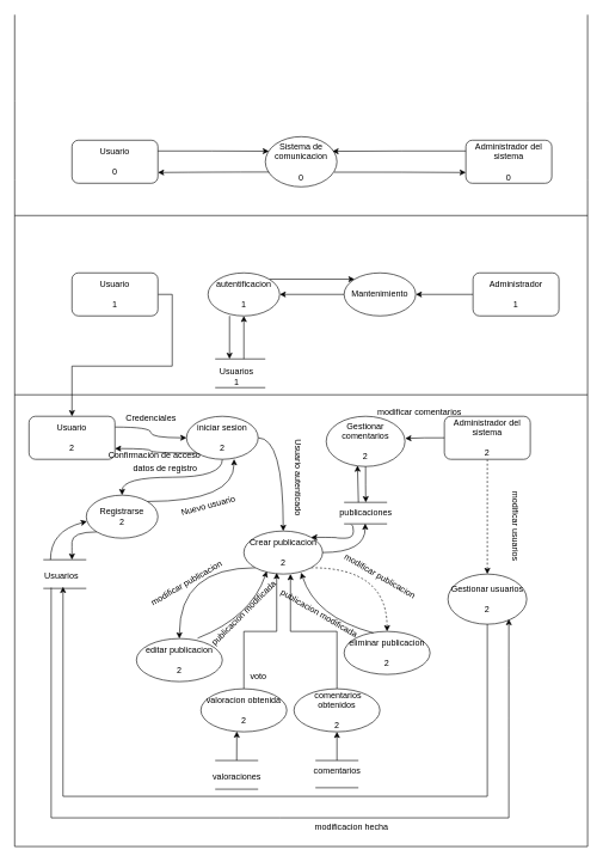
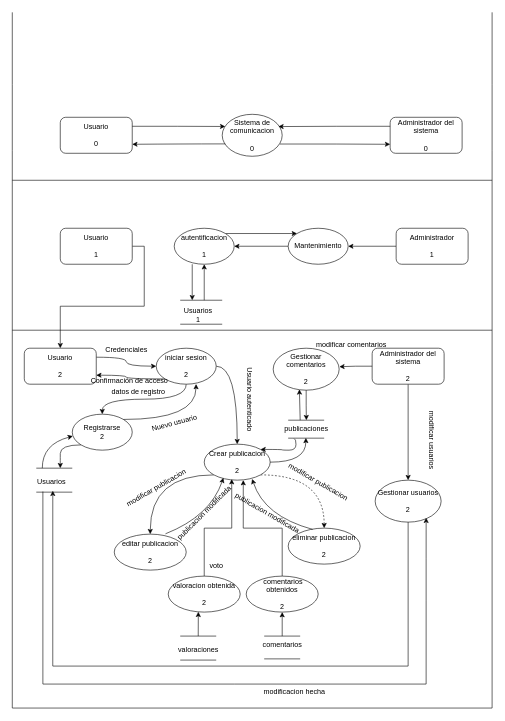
  <mxCell id="0" />
  <mxCell id="1" parent="0" />
  <mxCell id="2" value="Sistema de comunicacion&lt;div&gt;&lt;br&gt;&lt;/div&gt;&lt;div&gt;0&lt;/div&gt;" style="ellipse;whiteSpace=wrap;html=1;" vertex="1" parent="1"><mxGeometry x="370" y="190" width="100" height="70" as="geometry" /></mxCell>
  <mxCell id="3" value="Usuario&lt;div&gt;&lt;br&gt;&lt;/div&gt;&lt;div&gt;0&lt;/div&gt;" style="rounded=1;whiteSpace=wrap;html=1;" vertex="1" parent="1"><mxGeometry x="100" y="195" width="120" height="60" as="geometry" /></mxCell>
  <mxCell id="4" value="&lt;span data-end=&quot;494&quot; data-start=&quot;465&quot;&gt;Administrador del sistema&lt;/span&gt;&lt;div&gt;&lt;span data-end=&quot;494&quot; data-start=&quot;465&quot;&gt;&lt;br&gt;&lt;/span&gt;&lt;/div&gt;&lt;div&gt;&lt;span data-end=&quot;494&quot; data-start=&quot;465&quot;&gt;0&lt;/span&gt;&lt;/div&gt;" style="rounded=1;whiteSpace=wrap;html=1;" vertex="1" parent="1"><mxGeometry x="650" y="195" width="120" height="60" as="geometry" /></mxCell>
  <mxCell id="5" style="edgeStyle=orthogonalEdgeStyle;rounded=0;orthogonalLoop=1;jettySize=auto;html=1;exitX=1;exitY=0.25;exitDx=0;exitDy=0;entryX=0.05;entryY=0.29;entryDx=0;entryDy=0;entryPerimeter=0;" edge="1" parent="1" source="3" target="2"><mxGeometry relative="1" as="geometry" /></mxCell>
  <mxCell id="6" style="edgeStyle=orthogonalEdgeStyle;rounded=0;orthogonalLoop=1;jettySize=auto;html=1;exitX=0.053;exitY=0.705;exitDx=0;exitDy=0;entryX=1;entryY=0.75;entryDx=0;entryDy=0;exitPerimeter=0;curved=1;" edge="1" parent="1" source="2" target="3"><mxGeometry relative="1" as="geometry" /></mxCell>
  <mxCell id="7" style="edgeStyle=orthogonalEdgeStyle;rounded=0;orthogonalLoop=1;jettySize=auto;html=1;exitX=0;exitY=0.25;exitDx=0;exitDy=0;entryX=0.937;entryY=0.292;entryDx=0;entryDy=0;entryPerimeter=0;" edge="1" parent="1" source="4" target="2"><mxGeometry relative="1" as="geometry" /></mxCell>
  <mxCell id="8" style="edgeStyle=orthogonalEdgeStyle;rounded=0;orthogonalLoop=1;jettySize=auto;html=1;exitX=0.96;exitY=0.708;exitDx=0;exitDy=0;entryX=0;entryY=0.75;entryDx=0;entryDy=0;exitPerimeter=0;" edge="1" parent="1" source="2" target="4"><mxGeometry relative="1" as="geometry" /></mxCell>
  <mxCell id="9" value="" style="endArrow=none;html=1;rounded=0;" edge="1" parent="1"><mxGeometry width="50" height="50" relative="1" as="geometry"><mxPoint y="1180" as="sourcePoint" x="20" /><mxPoint as="targetPoint" x="20" y="20" /><Array as="points"><mxPoint y="250" x="20" /><mxPoint y="140" x="20" /></Array></mxGeometry></mxCell>
  <mxCell id="10" value="" style="endArrow=none;html=1;rounded=0;" edge="1" parent="1"><mxGeometry width="50" height="50" relative="1" as="geometry"><mxPoint y="1180" as="sourcePoint" x="20" /><mxPoint x="820" y="1180" as="targetPoint" /></mxGeometry></mxCell>
  <mxCell id="11" value="" style="endArrow=none;html=1;rounded=0;" edge="1" parent="1"><mxGeometry width="50" height="50" relative="1" as="geometry"><mxPoint x="820" y="1180" as="sourcePoint" /><mxPoint x="820" as="targetPoint" y="20" /><Array as="points"><mxPoint x="820" y="250" /><mxPoint x="820" y="140" /></Array></mxGeometry></mxCell>
  <mxCell id="12" value="" style="endArrow=none;html=1;rounded=0;" edge="1" parent="1"><mxGeometry width="50" height="50" relative="1" as="geometry"><mxPoint y="300" as="sourcePoint" x="20" /><mxPoint x="820" y="300" as="targetPoint" /></mxGeometry></mxCell>
  <mxCell id="13" style="edgeStyle=orthogonalEdgeStyle;rounded=0;orthogonalLoop=1;jettySize=auto;html=1;exitX=1;exitY=0.5;exitDx=0;exitDy=0;" edge="1" parent="1" source="14" target="28"><mxGeometry relative="1" as="geometry" /></mxCell>
  <mxCell id="14" value="Usuario&lt;div&gt;&lt;br&gt;&lt;/div&gt;&lt;div&gt;1&lt;/div&gt;" style="rounded=1;whiteSpace=wrap;html=1;" vertex="1" parent="1"><mxGeometry x="100" y="380" width="120" height="60" as="geometry" /></mxCell>
  <mxCell id="15" style="edgeStyle=orthogonalEdgeStyle;rounded=0;orthogonalLoop=1;jettySize=auto;html=1;exitX=0;exitY=0.5;exitDx=0;exitDy=0;" edge="1" parent="1" source="16" target="20"><mxGeometry relative="1" as="geometry" /></mxCell>
  <mxCell id="16" value="Administrador&lt;div&gt;&lt;br&gt;&lt;/div&gt;&lt;div&gt;1&lt;/div&gt;" style="rounded=1;whiteSpace=wrap;html=1;" vertex="1" parent="1"><mxGeometry x="660" y="380" width="120" height="60" as="geometry" /></mxCell>
  <mxCell id="17" style="edgeStyle=orthogonalEdgeStyle;rounded=0;orthogonalLoop=1;jettySize=auto;html=1;exitX=1;exitY=0;exitDx=0;exitDy=0;entryX=0;entryY=0;entryDx=0;entryDy=0;" edge="1" parent="1" source="18" target="20"><mxGeometry relative="1" as="geometry" /></mxCell>
  <mxCell id="18" value="autentificacion&lt;div&gt;&lt;br&gt;&lt;/div&gt;&lt;div&gt;1&lt;/div&gt;" style="ellipse;whiteSpace=wrap;html=1;" vertex="1" parent="1"><mxGeometry x="290" y="380" width="100" height="60" as="geometry" /></mxCell>
  <mxCell id="19" style="edgeStyle=orthogonalEdgeStyle;rounded=0;orthogonalLoop=1;jettySize=auto;html=1;exitX=0;exitY=0.5;exitDx=0;exitDy=0;entryX=1;entryY=0.5;entryDx=0;entryDy=0;" edge="1" parent="1" source="20" target="18"><mxGeometry relative="1" as="geometry" /></mxCell>
  <mxCell id="20" value="Mantenimiento" style="ellipse;whiteSpace=wrap;html=1;" vertex="1" parent="1"><mxGeometry x="480" y="380" width="100" height="60" as="geometry" /></mxCell>
  <mxCell id="21" value="" style="endArrow=none;html=1;rounded=0;" edge="1" parent="1"><mxGeometry width="50" height="50" relative="1" as="geometry"><mxPoint x="300" y="500" as="sourcePoint" /><mxPoint x="370" y="500" as="targetPoint" /></mxGeometry></mxCell>
  <mxCell id="22" value="" style="endArrow=none;html=1;rounded=0;" edge="1" parent="1"><mxGeometry width="50" height="50" relative="1" as="geometry"><mxPoint x="300" y="540" as="sourcePoint" /><mxPoint x="370" y="540" as="targetPoint" /></mxGeometry></mxCell>
  <mxCell id="23" value="Usuarios&lt;div&gt;1&lt;/div&gt;" style="text;html=1;align=center;verticalAlign=middle;whiteSpace=wrap;rounded=0;" vertex="1" parent="1"><mxGeometry x="300" y="510" width="60" height="30" as="geometry" /></mxCell>
  <mxCell id="24" value="" style="endArrow=classic;html=1;rounded=0;" edge="1" parent="1"><mxGeometry width="50" height="50" relative="1" as="geometry"><mxPoint x="320" y="440" as="sourcePoint" /><mxPoint x="320" y="500" as="targetPoint" /></mxGeometry></mxCell>
  <mxCell id="25" value="" style="endArrow=classic;html=1;rounded=0;entryX=0.5;entryY=1;entryDx=0;entryDy=0;" edge="1" parent="1" target="18"><mxGeometry width="50" height="50" relative="1" as="geometry"><mxPoint x="340" y="500" as="sourcePoint" /><mxPoint x="390" y="450" as="targetPoint" /></mxGeometry></mxCell>
  <mxCell id="26" value="" style="endArrow=none;html=1;rounded=0;" edge="1" parent="1"><mxGeometry width="50" height="50" relative="1" as="geometry"><mxPoint y="550" as="sourcePoint" x="20" /><mxPoint x="820" y="550" as="targetPoint" /></mxGeometry></mxCell>
  <mxCell id="27" style="edgeStyle=orthogonalEdgeStyle;rounded=0;orthogonalLoop=1;jettySize=auto;html=1;exitX=1;exitY=0.25;exitDx=0;exitDy=0;entryX=0;entryY=0.5;entryDx=0;entryDy=0;curved=1;" edge="1" parent="1" source="28" target="34"><mxGeometry relative="1" as="geometry" /></mxCell>
  <mxCell id="28" value="Usuario&lt;div&gt;&lt;br&gt;&lt;/div&gt;&lt;div&gt;2&lt;/div&gt;" style="rounded=1;whiteSpace=wrap;html=1;" vertex="1" parent="1"><mxGeometry x="40" y="580" width="120" height="60" as="geometry" /></mxCell>
- <mxCell id="29" style="edgeStyle=orthogonalEdgeStyle;rounded=0;orthogonalLoop=1;jettySize=auto;html=1;exitX=0.5;exitY=1;exitDx=0;exitDy=0;entryX=0.5;entryY=0;entryDx=0;entryDy=0;dashed=1;" edge="1" parent="1" source="30" target="65"><mxGeometry relative="1" as="geometry" /></mxCell>
+ <mxCell id="29" style="edgeStyle=orthogonalEdgeStyle;rounded=0;orthogonalLoop=1;jettySize=auto;html=1;exitX=0.5;exitY=1;exitDx=0;exitDy=0;entryX=0.5;entryY=0;entryDx=0;entryDy=0;" edge="1" parent="1" source="30" target="65"><mxGeometry relative="1" as="geometry" /></mxCell>
  <mxCell id="30" value="Administrador del sistema&lt;div&gt;&lt;br&gt;&lt;/div&gt;&lt;div&gt;2&lt;/div&gt;" style="rounded=1;whiteSpace=wrap;html=1;" vertex="1" parent="1"><mxGeometry x="620" y="580" width="120" height="60" as="geometry" /></mxCell>
  <mxCell id="31" style="edgeStyle=orthogonalEdgeStyle;rounded=0;orthogonalLoop=1;jettySize=auto;html=1;exitX=0;exitY=1;exitDx=0;exitDy=0;entryX=1;entryY=0.75;entryDx=0;entryDy=0;curved=1;" edge="1" parent="1" source="34" target="28"><mxGeometry relative="1" as="geometry" /></mxCell>
  <mxCell id="32" style="edgeStyle=orthogonalEdgeStyle;rounded=0;orthogonalLoop=1;jettySize=auto;html=1;exitX=0.5;exitY=1;exitDx=0;exitDy=0;entryX=0.5;entryY=0;entryDx=0;entryDy=0;curved=1;" edge="1" parent="1" source="34" target="36"><mxGeometry relative="1" as="geometry" /></mxCell>
  <mxCell id="33" style="edgeStyle=orthogonalEdgeStyle;rounded=0;orthogonalLoop=1;jettySize=auto;html=1;exitX=1;exitY=0.5;exitDx=0;exitDy=0;entryX=0.5;entryY=0;entryDx=0;entryDy=0;curved=1;" edge="1" parent="1" source="34" target="44"><mxGeometry relative="1" as="geometry" /></mxCell>
  <mxCell id="34" value="iniciar sesion&lt;div&gt;&lt;br&gt;&lt;/div&gt;&lt;div&gt;2&lt;/div&gt;" style="ellipse;whiteSpace=wrap;html=1;" vertex="1" parent="1"><mxGeometry x="260" y="580" width="100" height="60" as="geometry" /></mxCell>
  <mxCell id="35" style="edgeStyle=orthogonalEdgeStyle;rounded=0;orthogonalLoop=1;jettySize=auto;html=1;exitX=0;exitY=1;exitDx=0;exitDy=0;curved=1;" edge="1" parent="1" source="36"><mxGeometry relative="1" as="geometry"><mxPoint x="100" y="780" as="targetPoint" /></mxGeometry></mxCell>
  <mxCell id="36" value="&lt;div&gt;Registrarse&lt;/div&gt;&lt;div&gt;2&lt;/div&gt;" style="ellipse;whiteSpace=wrap;html=1;" vertex="1" parent="1"><mxGeometry x="120" y="690" width="100" height="60" as="geometry" /></mxCell>
  <mxCell id="37" style="edgeStyle=orthogonalEdgeStyle;rounded=0;orthogonalLoop=1;jettySize=auto;html=1;exitX=1;exitY=0;exitDx=0;exitDy=0;entryX=0.664;entryY=0.996;entryDx=0;entryDy=0;entryPerimeter=0;curved=1;" edge="1" parent="1" source="36" target="34"><mxGeometry relative="1" as="geometry" /></mxCell>
  <mxCell id="38" value="" style="endArrow=none;html=1;rounded=0;" edge="1" parent="1"><mxGeometry width="50" height="50" relative="1" as="geometry"><mxPoint x="60" y="780" as="sourcePoint" /><mxPoint x="120" y="780" as="targetPoint" /></mxGeometry></mxCell>
  <mxCell id="39" value="" style="endArrow=none;html=1;rounded=0;" edge="1" parent="1"><mxGeometry width="50" height="50" relative="1" as="geometry"><mxPoint x="60" y="820" as="sourcePoint" /><mxPoint x="120" y="820" as="targetPoint" /></mxGeometry></mxCell>
  <mxCell id="40" value="Usuarios" style="text;html=1;align=center;verticalAlign=middle;resizable=0;points=[];autosize=1;strokeColor=none;fillColor=none;" vertex="1" parent="1"><mxGeometry x="50" y="788" width="70" height="30" as="geometry" /></mxCell>
  <mxCell id="41" value="" style="endArrow=classic;html=1;rounded=0;curved=1;entryX=0.009;entryY=0.61;entryDx=0;entryDy=0;entryPerimeter=0;" edge="1" parent="1" target="36"><mxGeometry width="50" height="50" relative="1" as="geometry"><mxPoint x="70" y="780" as="sourcePoint" /><mxPoint x="120" y="730" as="targetPoint" /><Array as="points"><mxPoint x="70" y="740" /></Array></mxGeometry></mxCell>
  <mxCell id="42" style="edgeStyle=orthogonalEdgeStyle;rounded=0;orthogonalLoop=1;jettySize=auto;html=1;exitX=0;exitY=1;exitDx=0;exitDy=0;entryX=0.5;entryY=0;entryDx=0;entryDy=0;curved=1;" edge="1" parent="1" source="44" target="49"><mxGeometry relative="1" as="geometry" /></mxCell>
  <mxCell id="43" style="edgeStyle=orthogonalEdgeStyle;rounded=0;orthogonalLoop=1;jettySize=auto;html=1;exitX=1;exitY=1;exitDx=0;exitDy=0;entryX=0.5;entryY=0;entryDx=0;entryDy=0;curved=1;dashed=1;" edge="1" parent="1" source="44" target="50"><mxGeometry relative="1" as="geometry" /></mxCell>
  <mxCell id="44" value="&lt;div&gt;Crear publicacion&lt;/div&gt;&lt;div&gt;&lt;br&gt;&lt;/div&gt;&lt;div&gt;2&lt;/div&gt;" style="ellipse;whiteSpace=wrap;html=1;" vertex="1" parent="1"><mxGeometry x="340" y="740" width="110" height="60" as="geometry" /></mxCell>
  <mxCell id="45" value="Nuevo usuario" style="text;html=1;align=center;verticalAlign=middle;resizable=0;points=[];autosize=1;strokeColor=none;fillColor=none;rotation=-15;" vertex="1" parent="1"><mxGeometry x="240" y="690" width="100" height="30" as="geometry" /></mxCell>
  <mxCell id="46" value="" style="endArrow=none;html=1;rounded=0;" edge="1" parent="1"><mxGeometry width="50" height="50" relative="1" as="geometry"><mxPoint x="480" y="700" as="sourcePoint" /><mxPoint x="540" y="700" as="targetPoint" /></mxGeometry></mxCell>
  <mxCell id="47" value="" style="endArrow=none;html=1;rounded=0;" edge="1" parent="1"><mxGeometry width="50" height="50" relative="1" as="geometry"><mxPoint x="480" y="730" as="sourcePoint" /><mxPoint x="540" y="730" as="targetPoint" /></mxGeometry></mxCell>
  <mxCell id="48" value="publicaciones" style="text;html=1;align=center;verticalAlign=middle;resizable=0;points=[];autosize=1;strokeColor=none;fillColor=none;" vertex="1" parent="1"><mxGeometry x="460" y="700" width="100" height="30" as="geometry" /></mxCell>
  <mxCell id="49" value="&lt;div&gt;editar publicacion&lt;/div&gt;&lt;div&gt;&lt;br&gt;&lt;/div&gt;&lt;div&gt;2&lt;/div&gt;" style="ellipse;whiteSpace=wrap;html=1;" vertex="1" parent="1"><mxGeometry x="190" y="890" width="120" height="60" as="geometry" /></mxCell>
  <mxCell id="50" value="&lt;div&gt;eliminar publicacion&lt;/div&gt;&lt;div&gt;&lt;br&gt;&lt;/div&gt;&lt;div&gt;2&lt;/div&gt;" style="ellipse;whiteSpace=wrap;html=1;" vertex="1" parent="1"><mxGeometry x="480" y="880" width="120" height="60" as="geometry" /></mxCell>
  <mxCell id="51" value="" style="endArrow=classic;html=1;rounded=0;entryX=0.291;entryY=0.936;entryDx=0;entryDy=0;entryPerimeter=0;curved=1;exitX=0.712;exitY=-0.009;exitDx=0;exitDy=0;exitPerimeter=0;" edge="1" parent="1" source="49" target="44"><mxGeometry width="50" height="50" relative="1" as="geometry"><mxPoint x="290" y="880" as="sourcePoint" /><mxPoint x="340" y="830" as="targetPoint" /><Array as="points"><mxPoint x="350" y="860" /></Array></mxGeometry></mxCell>
  <mxCell id="52" value="" style="endArrow=classic;html=1;rounded=0;curved=1;exitX=0.339;exitY=0.035;exitDx=0;exitDy=0;exitPerimeter=0;" edge="1" parent="1" source="50"><mxGeometry width="50" height="50" relative="1" as="geometry"><mxPoint x="510" y="880" as="sourcePoint" /><mxPoint x="420" y="798" as="targetPoint" /><Array as="points"><mxPoint x="440" y="860" /></Array></mxGeometry></mxCell>
  <mxCell id="53" value="&lt;div&gt;valoracion obtenida&lt;/div&gt;&lt;div&gt;&lt;br&gt;&lt;/div&gt;&lt;div&gt;2&lt;/div&gt;" style="ellipse;whiteSpace=wrap;html=1;" vertex="1" parent="1"><mxGeometry x="280" y="960" width="120" height="60" as="geometry" /></mxCell>
  <mxCell id="54" style="edgeStyle=orthogonalEdgeStyle;rounded=0;orthogonalLoop=1;jettySize=auto;html=1;exitX=0.5;exitY=0;exitDx=0;exitDy=0;entryX=0.417;entryY=0.973;entryDx=0;entryDy=0;entryPerimeter=0;" edge="1" parent="1" source="53" target="44"><mxGeometry relative="1" as="geometry" /></mxCell>
  <mxCell id="55" style="edgeStyle=orthogonalEdgeStyle;rounded=0;orthogonalLoop=1;jettySize=auto;html=1;exitX=0.5;exitY=0;exitDx=0;exitDy=0;entryX=0.592;entryY=1;entryDx=0;entryDy=0;entryPerimeter=0;" edge="1" parent="1" source="56" target="44"><mxGeometry relative="1" as="geometry" /></mxCell>
  <mxCell id="56" value="&lt;div&gt;&amp;nbsp;comentarios obtenidos&lt;/div&gt;&lt;div&gt;&lt;br&gt;&lt;/div&gt;&lt;div&gt;&lt;span style=&quot;background-color: transparent; color: light-dark(rgb(0, 0, 0), rgb(255, 255, 255));&quot;&gt;2&lt;/span&gt;&lt;/div&gt;" style="ellipse;whiteSpace=wrap;html=1;" vertex="1" parent="1"><mxGeometry x="410" y="960" width="120" height="60" as="geometry" /></mxCell>
  <mxCell id="57" value="" style="endArrow=none;html=1;rounded=0;" edge="1" parent="1"><mxGeometry width="50" height="50" relative="1" as="geometry"><mxPoint x="300" y="1060" as="sourcePoint" /><mxPoint x="360" y="1060" as="targetPoint" /></mxGeometry></mxCell>
  <mxCell id="58" value="" style="endArrow=none;html=1;rounded=0;" edge="1" parent="1"><mxGeometry width="50" height="50" relative="1" as="geometry"><mxPoint x="300" y="1100" as="sourcePoint" /><mxPoint x="360" y="1100" as="targetPoint" /></mxGeometry></mxCell>
  <mxCell id="59" value="valoraciones" style="text;html=1;align=center;verticalAlign=middle;resizable=0;points=[];autosize=1;strokeColor=none;fillColor=none;" vertex="1" parent="1"><mxGeometry x="285" y="1068" width="90" height="30" as="geometry" /></mxCell>
  <mxCell id="60" value="" style="endArrow=none;html=1;rounded=0;" edge="1" parent="1"><mxGeometry width="50" height="50" relative="1" as="geometry"><mxPoint x="440" y="1060" as="sourcePoint" /><mxPoint x="500" y="1060" as="targetPoint" /></mxGeometry></mxCell>
  <mxCell id="61" value="" style="endArrow=none;html=1;rounded=0;" edge="1" parent="1"><mxGeometry width="50" height="50" relative="1" as="geometry"><mxPoint x="440" y="1098" as="sourcePoint" /><mxPoint x="500" y="1098" as="targetPoint" /></mxGeometry></mxCell>
  <mxCell id="62" value="comentarios" style="text;html=1;align=center;verticalAlign=middle;resizable=0;points=[];autosize=1;strokeColor=none;fillColor=none;" vertex="1" parent="1"><mxGeometry x="425" y="1060" width="90" height="30" as="geometry" /></mxCell>
  <mxCell id="63" value="" style="endArrow=classic;html=1;rounded=0;entryX=0.418;entryY=0.992;entryDx=0;entryDy=0;entryPerimeter=0;" edge="1" parent="1" target="53"><mxGeometry width="50" height="50" relative="1" as="geometry"><mxPoint x="330" y="1060" as="sourcePoint" /><mxPoint x="380" y="1010" as="targetPoint" /></mxGeometry></mxCell>
  <mxCell id="64" value="" style="endArrow=classic;html=1;rounded=0;entryX=0.5;entryY=1;entryDx=0;entryDy=0;" edge="1" parent="1" target="56"><mxGeometry width="50" height="50" relative="1" as="geometry"><mxPoint x="470" y="1060" as="sourcePoint" /><mxPoint x="520" y="1010" as="targetPoint" /></mxGeometry></mxCell>
  <mxCell id="65" value="Gestionar usuarios&lt;div&gt;&lt;br&gt;&lt;/div&gt;&lt;div&gt;2&lt;/div&gt;" style="ellipse;whiteSpace=wrap;html=1;" vertex="1" parent="1"><mxGeometry x="625" y="800" width="110" height="70" as="geometry" /></mxCell>
  <mxCell id="66" style="edgeStyle=orthogonalEdgeStyle;rounded=0;orthogonalLoop=1;jettySize=auto;html=1;exitX=0.5;exitY=1;exitDx=0;exitDy=0;entryX=0.536;entryY=0.992;entryDx=0;entryDy=0;entryPerimeter=0;" edge="1" parent="1" source="65" target="40"><mxGeometry relative="1" as="geometry"><Array as="points"><mxPoint x="680" y="1110" /><mxPoint x="88" y="1110" /></Array></mxGeometry></mxCell>
  <mxCell id="67" value="" style="endArrow=classic;html=1;rounded=0;entryX=0.773;entryY=0.896;entryDx=0;entryDy=0;entryPerimeter=0;" edge="1" parent="1" target="65"><mxGeometry width="50" height="50" relative="1" as="geometry"><mxPoint x="71" y="819" as="sourcePoint" /><mxPoint x="70" y="980" as="targetPoint" /><Array as="points"><mxPoint x="71" y="1140" /><mxPoint x="390" y="1140" /><mxPoint x="710" y="1140" /><mxPoint x="710" y="1000" /><mxPoint x="710" y="930" /></Array></mxGeometry></mxCell>
  <mxCell id="68" style="edgeStyle=orthogonalEdgeStyle;rounded=0;orthogonalLoop=1;jettySize=auto;html=1;exitX=1;exitY=0.5;exitDx=0;exitDy=0;entryX=0.495;entryY=0.986;entryDx=0;entryDy=0;entryPerimeter=0;strokeColor=default;curved=1;" edge="1" parent="1" source="44" target="48"><mxGeometry relative="1" as="geometry" /></mxCell>
  <mxCell id="69" style="edgeStyle=orthogonalEdgeStyle;rounded=0;orthogonalLoop=1;jettySize=auto;html=1;exitX=0.299;exitY=1.028;exitDx=0;exitDy=0;entryX=1;entryY=0;entryDx=0;entryDy=0;curved=1;exitPerimeter=0;" edge="1" parent="1" source="48" target="44"><mxGeometry relative="1" as="geometry"><Array as="points"><mxPoint x="493" y="731" /><mxPoint x="493" y="750" /><mxPoint x="470" y="750" /><mxPoint x="470" y="749" /></Array></mxGeometry></mxCell>
  <mxCell id="70" value="Gestionar comentarios&lt;div&gt;&lt;br&gt;&lt;/div&gt;&lt;div&gt;2&lt;/div&gt;" style="ellipse;whiteSpace=wrap;html=1;" vertex="1" parent="1"><mxGeometry x="455" y="580" width="110" height="70" as="geometry" /></mxCell>
  <mxCell id="71" style="edgeStyle=orthogonalEdgeStyle;rounded=0;orthogonalLoop=1;jettySize=auto;html=1;exitX=0.5;exitY=1;exitDx=0;exitDy=0;entryX=0.503;entryY=0;entryDx=0;entryDy=0;entryPerimeter=0;" edge="1" parent="1" source="70" target="48"><mxGeometry relative="1" as="geometry" /></mxCell>
  <mxCell id="72" value="" style="endArrow=classic;html=1;rounded=0;entryX=0.397;entryY=0.982;entryDx=0;entryDy=0;entryPerimeter=0;" edge="1" parent="1" target="70"><mxGeometry width="50" height="50" relative="1" as="geometry"><mxPoint x="500" y="700" as="sourcePoint" /><mxPoint x="550" y="650" as="targetPoint" /></mxGeometry></mxCell>
  <mxCell id="73" style="edgeStyle=orthogonalEdgeStyle;rounded=0;orthogonalLoop=1;jettySize=auto;html=1;exitX=0;exitY=0.5;exitDx=0;exitDy=0;entryX=1.003;entryY=0.44;entryDx=0;entryDy=0;entryPerimeter=0;" edge="1" parent="1" source="30" target="70"><mxGeometry relative="1" as="geometry" /></mxCell>
  <mxCell id="74" value="datos de registro" style="text;html=1;align=center;verticalAlign=middle;resizable=0;points=[];autosize=1;strokeColor=none;fillColor=none;" vertex="1" parent="1"><mxGeometry x="175" y="638" width="110" height="30" as="geometry" /></mxCell>
  <mxCell id="75" value="Credenciales" style="text;html=1;align=center;verticalAlign=middle;resizable=0;points=[];autosize=1;strokeColor=none;fillColor=none;" vertex="1" parent="1"><mxGeometry x="165" y="568" width="90" height="30" as="geometry" /></mxCell>
  <mxCell id="76" value="Confirmación de acceso" style="text;html=1;align=center;verticalAlign=middle;resizable=0;points=[];autosize=1;strokeColor=none;fillColor=none;" vertex="1" parent="1"><mxGeometry x="140" y="620" width="150" height="30" as="geometry" /></mxCell>
  <mxCell id="77" value="Usuario autenticado" style="text;html=1;align=center;verticalAlign=middle;resizable=0;points=[];autosize=1;strokeColor=none;fillColor=none;rotation=90;" vertex="1" parent="1"><mxGeometry x="350" y="650" width="130" height="30" as="geometry" /></mxCell>
  <mxCell id="78" value="modificar publicacion" style="text;html=1;align=center;verticalAlign=middle;resizable=0;points=[];autosize=1;strokeColor=none;fillColor=none;rotation=-30;" vertex="1" parent="1"><mxGeometry x="190" y="798" width="140" height="30" as="geometry" /></mxCell>
  <mxCell id="79" value="publicacion modificada" style="text;html=1;align=center;verticalAlign=middle;resizable=0;points=[];autosize=1;strokeColor=none;fillColor=none;rotation=-45;" vertex="1" parent="1"><mxGeometry x="270" y="840" width="140" height="30" as="geometry" /></mxCell>
  <mxCell id="80" value="voto" style="text;html=1;align=center;verticalAlign=middle;resizable=0;points=[];autosize=1;strokeColor=none;fillColor=none;" vertex="1" parent="1"><mxGeometry x="335" y="928" width="50" height="30" as="geometry" /></mxCell>
  <mxCell id="81" value="modificar comentarios" style="text;html=1;align=center;verticalAlign=middle;resizable=0;points=[];autosize=1;strokeColor=none;fillColor=none;" vertex="1" parent="1"><mxGeometry x="515" y="560" width="140" height="30" as="geometry" /></mxCell>
  <mxCell id="82" value="modificar usuarios" style="text;html=1;align=center;verticalAlign=middle;resizable=0;points=[];autosize=1;strokeColor=none;fillColor=none;rotation=90;" vertex="1" parent="1"><mxGeometry x="660" y="718" width="120" height="30" as="geometry" /></mxCell>
  <mxCell id="83" value="modificar publicacion" style="text;html=1;align=center;verticalAlign=middle;resizable=0;points=[];autosize=1;strokeColor=none;fillColor=none;rotation=30;" vertex="1" parent="1"><mxGeometry x="460" y="788" width="140" height="30" as="geometry" /></mxCell>
  <mxCell id="84" value="publicacion modificada" style="text;html=1;align=center;verticalAlign=middle;resizable=0;points=[];autosize=1;strokeColor=none;fillColor=none;rotation=30;" vertex="1" parent="1"><mxGeometry x="375" y="840" width="140" height="30" as="geometry" /></mxCell>
  <mxCell id="85" value="modificacion hecha" style="text;html=1;align=center;verticalAlign=middle;resizable=0;points=[];autosize=1;strokeColor=none;fillColor=none;" vertex="1" parent="1"><mxGeometry x="425" y="1138" width="130" height="30" as="geometry" /></mxCell>
